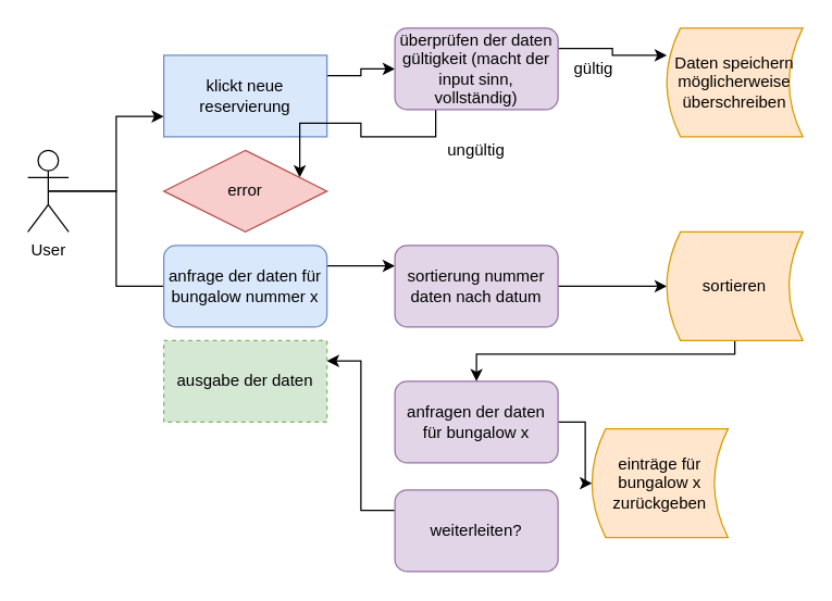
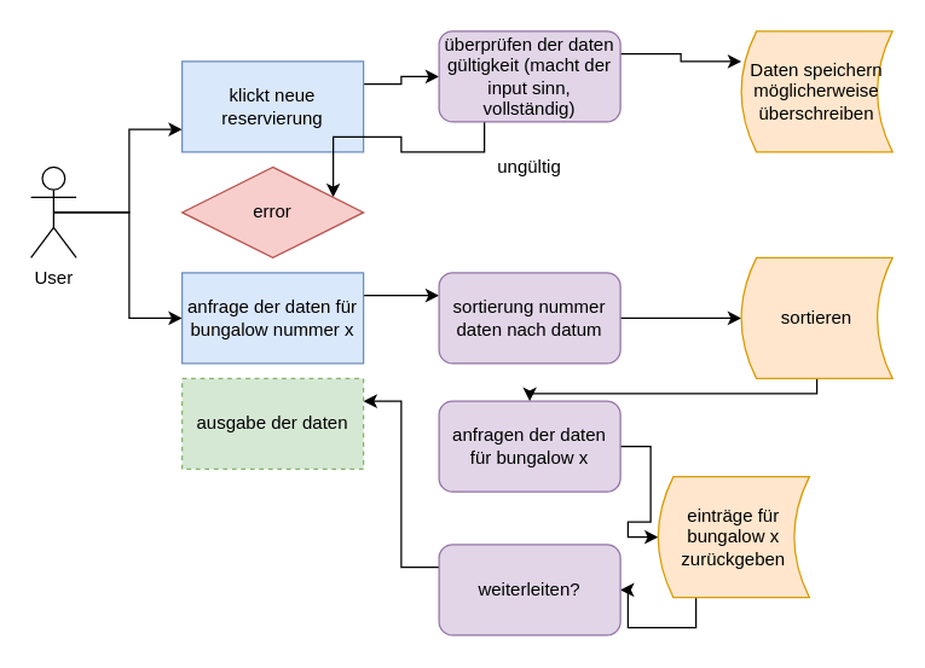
  <mxCell id="0" />
  <mxCell id="1" parent="0" />
  <mxCell id="2" style="edgeStyle=orthogonalEdgeStyle;rounded=0;orthogonalLoop=1;jettySize=auto;html=1;exitX=0.5;exitY=0.5;exitDx=0;exitDy=0;exitPerimeter=0;entryX=0;entryY=0.75;entryDx=0;entryDy=0;" edge="1" parent="1" source="4" target="7"><mxGeometry relative="1" as="geometry" /></mxCell>
- <mxCell id="3" style="edgeStyle=orthogonalEdgeStyle;rounded=0;orthogonalLoop=1;jettySize=auto;html=1;exitX=0.5;exitY=0.5;exitDx=0;exitDy=0;exitPerimeter=0;entryX=0;entryY=0.5;entryDx=0;entryDy=0;endArrow=none;" edge="1" parent="1" source="4" target="15"><mxGeometry relative="1" as="geometry" /></mxCell>
+ <mxCell id="3" style="edgeStyle=orthogonalEdgeStyle;rounded=0;orthogonalLoop=1;jettySize=auto;html=1;exitX=0.5;exitY=0.5;exitDx=0;exitDy=0;exitPerimeter=0;entryX=0;entryY=0.5;entryDx=0;entryDy=0;" edge="1" parent="1" source="4" target="15"><mxGeometry relative="1" as="geometry" /></mxCell>
  <mxCell id="4" value="User" style="shape=umlActor;verticalLabelPosition=bottom;labelBackgroundColor=#ffffff;verticalAlign=top;html=1;outlineConnect=0;" vertex="1" parent="1"><mxGeometry x="20" y="110" width="30" height="60" as="geometry" /></mxCell>
  <mxCell id="5" value="Daten speichern&lt;br&gt;möglicherweise überschreiben" style="shape=dataStorage;whiteSpace=wrap;html=1;fillColor=#ffe6cc;strokeColor=#d79b00;" vertex="1" parent="1"><mxGeometry x="490" y="20" width="100" height="80" as="geometry" /></mxCell>
  <mxCell id="6" style="edgeStyle=orthogonalEdgeStyle;rounded=0;orthogonalLoop=1;jettySize=auto;html=1;exitX=1;exitY=0.25;exitDx=0;exitDy=0;entryX=0;entryY=0.5;entryDx=0;entryDy=0;" edge="1" parent="1" source="7" target="10"><mxGeometry relative="1" as="geometry" /></mxCell>
  <mxCell id="7" value="klickt neue reservierung" style="rounded=0;whiteSpace=wrap;html=1;fillColor=#dae8fc;strokeColor=#6c8ebf;" vertex="1" parent="1"><mxGeometry x="120" y="40" width="120" height="60" as="geometry" /></mxCell>
  <mxCell id="8" style="edgeStyle=orthogonalEdgeStyle;rounded=0;orthogonalLoop=1;jettySize=auto;html=1;exitX=0.25;exitY=1;exitDx=0;exitDy=0;entryX=1;entryY=0.25;entryDx=0;entryDy=0;" edge="1" parent="1" source="10" target="11"><mxGeometry relative="1" as="geometry" /></mxCell>
  <mxCell id="9" style="edgeStyle=orthogonalEdgeStyle;rounded=0;orthogonalLoop=1;jettySize=auto;html=1;exitX=1;exitY=0.25;exitDx=0;exitDy=0;entryX=0;entryY=0.25;entryDx=0;entryDy=0;" edge="1" parent="1" source="10" target="5"><mxGeometry relative="1" as="geometry" /></mxCell>
  <mxCell id="10" value="überprüfen der daten gültigkeit (macht der input sinn, vollständig)" style="rounded=1;whiteSpace=wrap;html=1;fillColor=#e1d5e7;strokeColor=#9673a6;" vertex="1" parent="1"><mxGeometry x="290" y="20" width="120" height="60" as="geometry" /></mxCell>
  <mxCell id="11" value="error" style="rhombus;whiteSpace=wrap;html=1;fillColor=#f8cecc;strokeColor=#b85450;" vertex="1" parent="1"><mxGeometry x="120" y="110" width="120" height="60" as="geometry" /></mxCell>
  <mxCell id="12" value="ungültig" style="text;html=1;strokeColor=none;fillColor=none;align=center;verticalAlign=middle;whiteSpace=wrap;rounded=0;" vertex="1" parent="1"><mxGeometry x="330" y="100" width="40" height="20" as="geometry" /></mxCell>
- <mxCell id="13" value="gültig" style="text;html=1;resizable=0;points=[];autosize=1;align=left;verticalAlign=top;spacingTop=-4;" vertex="1" parent="1"><mxGeometry x="420" y="40" width="40" height="20" as="geometry" /></mxCell>
  <mxCell id="14" style="edgeStyle=orthogonalEdgeStyle;rounded=0;orthogonalLoop=1;jettySize=auto;html=1;exitX=1;exitY=0.25;exitDx=0;exitDy=0;entryX=0;entryY=0.25;entryDx=0;entryDy=0;" edge="1" parent="1" source="15" target="23"><mxGeometry relative="1" as="geometry" /></mxCell>
- <mxCell id="15" value="anfrage der daten für bungalow nummer x" style="whiteSpace=wrap;html=1;fillColor=#dae8fc;strokeColor=#6c8ebf;rounded=1;" vertex="1" parent="1"><mxGeometry x="120" y="180" width="120" height="60" as="geometry" /></mxCell>
+ <mxCell id="15" value="anfrage der daten für bungalow nummer x" style="rounded=0;whiteSpace=wrap;html=1;fillColor=#dae8fc;strokeColor=#6c8ebf;" vertex="1" parent="1"><mxGeometry x="120" y="180" width="120" height="60" as="geometry" /></mxCell>
  <mxCell id="16" style="edgeStyle=orthogonalEdgeStyle;rounded=0;orthogonalLoop=1;jettySize=auto;html=1;exitX=1;exitY=0.5;exitDx=0;exitDy=0;entryX=0;entryY=0.5;entryDx=0;entryDy=0;" edge="1" parent="1" source="17" target="19"><mxGeometry relative="1" as="geometry" /></mxCell>
- <mxCell id="17" value="anfragen der daten für bungalow x" style="rounded=1;whiteSpace=wrap;html=1;fillColor=#e1d5e7;strokeColor=#9673a6;" vertex="1" parent="1"><mxGeometry x="290" y="280" width="120" height="60" as="geometry" /></mxCell>
+ <mxCell id="17" value="anfragen der daten für bungalow x" style="rounded=1;whiteSpace=wrap;html=1;fillColor=#e1d5e7;strokeColor=#9673a6;" vertex="1" parent="1"><mxGeometry x="290" y="265" width="120" height="60" as="geometry" /></mxCell>
+ <mxCell id="18" style="edgeStyle=orthogonalEdgeStyle;rounded=0;orthogonalLoop=1;jettySize=auto;html=1;exitX=0.25;exitY=1;exitDx=0;exitDy=0;entryX=1;entryY=0.5;entryDx=0;entryDy=0;" edge="1" parent="1" source="19" target="21"><mxGeometry relative="1" as="geometry" /></mxCell>
  <mxCell id="19" value="einträge für bungalow x zurückgeben" style="shape=dataStorage;whiteSpace=wrap;html=1;fillColor=#ffe6cc;strokeColor=#d79b00;" vertex="1" parent="1"><mxGeometry x="435" y="315" width="100" height="80" as="geometry" /></mxCell>
  <mxCell id="20" style="edgeStyle=orthogonalEdgeStyle;rounded=0;orthogonalLoop=1;jettySize=auto;html=1;exitX=0;exitY=0.25;exitDx=0;exitDy=0;entryX=1;entryY=0.25;entryDx=0;entryDy=0;" edge="1" parent="1" source="21" target="26"><mxGeometry relative="1" as="geometry" /></mxCell>
  <mxCell id="21" value="weiterleiten?" style="rounded=1;whiteSpace=wrap;html=1;fillColor=#e1d5e7;strokeColor=#9673a6;" vertex="1" parent="1"><mxGeometry x="290" y="360" width="120" height="60" as="geometry" /></mxCell>
  <mxCell id="22" style="edgeStyle=orthogonalEdgeStyle;rounded=0;orthogonalLoop=1;jettySize=auto;html=1;exitX=1;exitY=0.5;exitDx=0;exitDy=0;" edge="1" parent="1" source="23" target="25"><mxGeometry relative="1" as="geometry" /></mxCell>
  <mxCell id="23" value="sortierung nummer daten nach datum" style="rounded=1;whiteSpace=wrap;html=1;fillColor=#e1d5e7;strokeColor=#9673a6;" vertex="1" parent="1"><mxGeometry x="290" y="180" width="120" height="60" as="geometry" /></mxCell>
  <mxCell id="24" style="edgeStyle=orthogonalEdgeStyle;rounded=0;orthogonalLoop=1;jettySize=auto;html=1;exitX=0.5;exitY=1;exitDx=0;exitDy=0;entryX=0.5;entryY=0;entryDx=0;entryDy=0;" edge="1" parent="1" source="25" target="17"><mxGeometry relative="1" as="geometry"><Array as="points"><mxPoint x="540" y="260" /><mxPoint x="350" y="260" /></Array></mxGeometry></mxCell>
  <mxCell id="25" value="sortieren" style="shape=dataStorage;whiteSpace=wrap;html=1;fillColor=#ffe6cc;strokeColor=#d79b00;" vertex="1" parent="1"><mxGeometry x="490" y="170" width="100" height="80" as="geometry" /></mxCell>
  <mxCell id="26" value="ausgabe der daten" style="rounded=0;whiteSpace=wrap;html=1;fillColor=#d5e8d4;strokeColor=#82b366;dashed=1;" vertex="1" parent="1"><mxGeometry x="120" y="250" width="120" height="60" as="geometry" /></mxCell>
